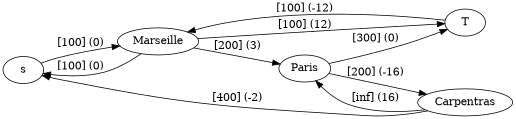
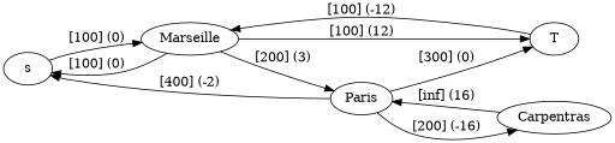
  digraph {
    rankdir=LR
    s
    Marseille
    T
    Paris
    Carpentras
    s -> Marseille [label="[100] (0)"]
    Marseille -> s [label="[100] (0)"]
    Marseille -> T [label="[100] (12)"]
    Marseille -> Paris [label="[200] (3)"]
    T -> Marseille [label="[100] (-12)"]
    Paris -> T [label="[300] (0)"]
    Paris -> Carpentras [label="[200] (-16)"]
-   Carpentras -> s [label="[400] (-2)"]
+   Paris -> s [label="[400] (-2)"]
    Carpentras -> Paris [label="[inf] (16)"]
  }
